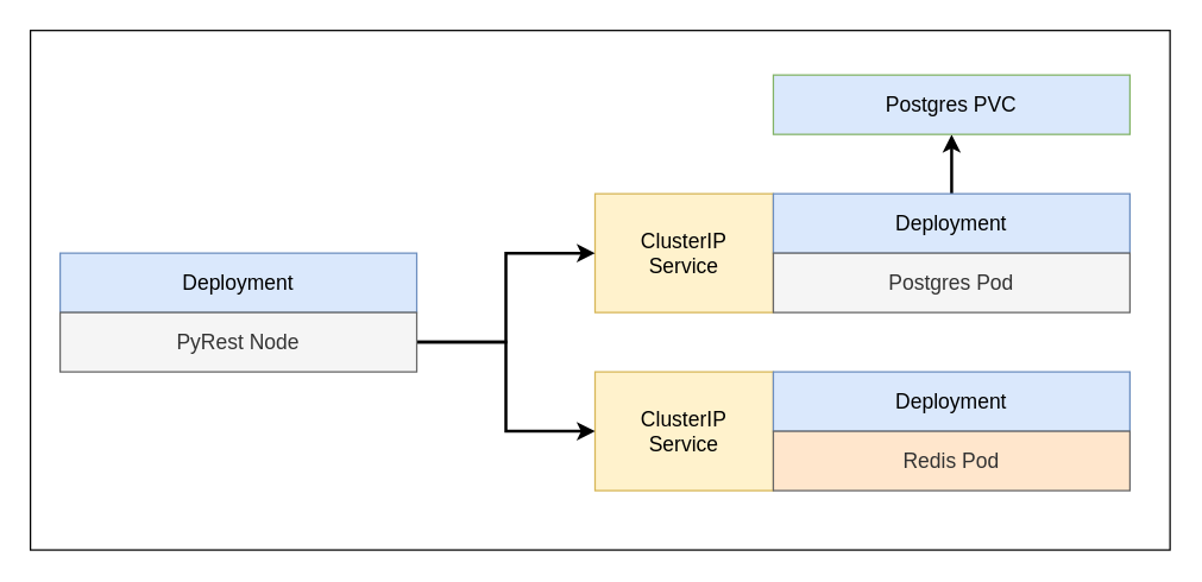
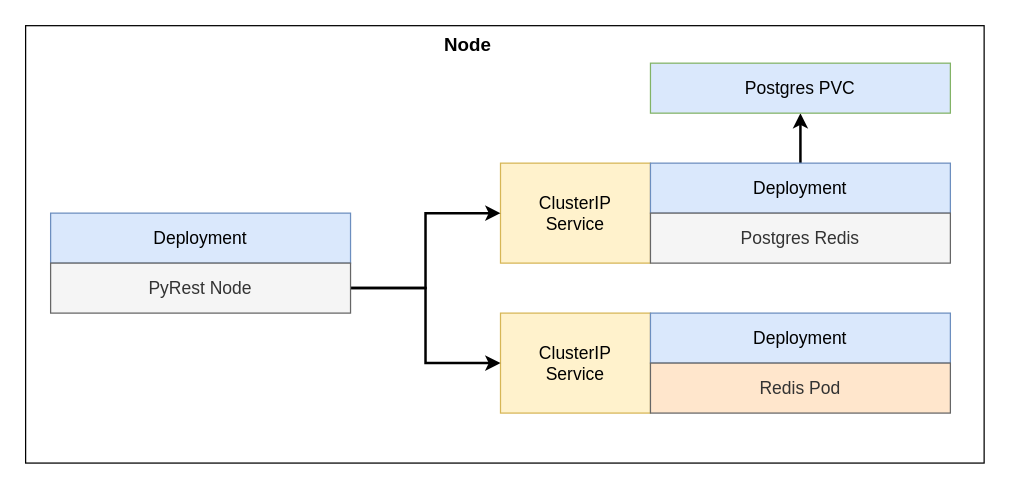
  <mxCell id="0" />
  <mxCell id="1" parent="0" />
  <mxCell id="2" value="" style="rounded=0;whiteSpace=wrap;html=1;" vertex="1" parent="1"><mxGeometry x="20" y="20" width="767" height="350" as="geometry" /></mxCell>
  <mxCell id="3" value="&lt;font style=&quot;font-size: 14px;&quot;&gt;ClusterIP&lt;br&gt;Service&lt;/font&gt;" style="rounded=0;whiteSpace=wrap;html=1;fillColor=#fff2cc;strokeColor=#d6b656;" vertex="1" parent="1"><mxGeometry x="400" y="130" width="120" height="80" as="geometry" /></mxCell>
  <mxCell id="4" style="edgeStyle=orthogonalEdgeStyle;rounded=0;orthogonalLoop=1;jettySize=auto;html=1;exitX=0.5;exitY=0;exitDx=0;exitDy=0;entryX=0.5;entryY=1;entryDx=0;entryDy=0;strokeWidth=2;" edge="1" parent="1" source="5" target="10"><mxGeometry relative="1" as="geometry" /></mxCell>
  <mxCell id="5" value="&lt;span style=&quot;font-size: 14px;&quot;&gt;Deployment&lt;/span&gt;" style="rounded=0;whiteSpace=wrap;html=1;fillColor=#dae8fc;strokeColor=#6c8ebf;" vertex="1" parent="1"><mxGeometry x="520" y="130" width="240" height="40" as="geometry" /></mxCell>
- <mxCell id="6" value="&lt;span style=&quot;font-size: 14px;&quot;&gt;Postgres Pod&lt;/span&gt;" style="rounded=0;whiteSpace=wrap;html=1;fillColor=#f5f5f5;fontColor=#333333;strokeColor=#666666;" vertex="1" parent="1"><mxGeometry x="520" y="170" width="240" height="40" as="geometry" /></mxCell>
+ <mxCell id="6" value="&lt;span style=&quot;font-size: 14px;&quot;&gt;Postgres Redis&lt;/span&gt;" style="rounded=0;whiteSpace=wrap;html=1;fillColor=#f5f5f5;fontColor=#333333;strokeColor=#666666;" vertex="1" parent="1"><mxGeometry x="520" y="170" width="240" height="40" as="geometry" /></mxCell>
  <mxCell id="7" value="&lt;font style=&quot;font-size: 14px;&quot;&gt;ClusterIP&lt;br&gt;Service&lt;/font&gt;" style="rounded=0;whiteSpace=wrap;html=1;fillColor=#fff2cc;strokeColor=#d6b656;" vertex="1" parent="1"><mxGeometry x="400" y="250" width="120" height="80" as="geometry" /></mxCell>
  <mxCell id="8" value="&lt;span style=&quot;font-size: 14px;&quot;&gt;Deployment&lt;/span&gt;" style="rounded=0;whiteSpace=wrap;html=1;fillColor=#dae8fc;strokeColor=#6c8ebf;" vertex="1" parent="1"><mxGeometry x="520" y="250" width="240" height="40" as="geometry" /></mxCell>
  <mxCell id="9" value="&lt;span style=&quot;font-size: 14px;&quot;&gt;Redis Pod&lt;/span&gt;" style="rounded=0;whiteSpace=wrap;html=1;fillColor=#ffe6cc;fontColor=#333333;strokeColor=#666666;" vertex="1" parent="1"><mxGeometry x="520" y="290" width="240" height="40" as="geometry" /></mxCell>
  <mxCell id="10" value="&lt;span style=&quot;font-size: 14px;&quot;&gt;Postgres PVC&lt;/span&gt;" style="rounded=0;whiteSpace=wrap;html=1;fillColor=#dae8fc;strokeColor=#82b366;" vertex="1" parent="1"><mxGeometry x="520" y="50" width="240" height="40" as="geometry" /></mxCell>
  <mxCell id="11" value="&lt;span style=&quot;font-size: 14px;&quot;&gt;Deployment&lt;/span&gt;" style="rounded=0;whiteSpace=wrap;html=1;fillColor=#dae8fc;strokeColor=#6c8ebf;" vertex="1" parent="1"><mxGeometry x="40" y="170" width="240" height="40" as="geometry" /></mxCell>
  <mxCell id="12" style="edgeStyle=orthogonalEdgeStyle;rounded=0;orthogonalLoop=1;jettySize=auto;html=1;exitX=1;exitY=0.5;exitDx=0;exitDy=0;entryX=0;entryY=0.5;entryDx=0;entryDy=0;strokeWidth=2;" edge="1" parent="1" source="14" target="3"><mxGeometry relative="1" as="geometry" /></mxCell>
  <mxCell id="13" style="edgeStyle=orthogonalEdgeStyle;rounded=0;orthogonalLoop=1;jettySize=auto;html=1;exitX=1;exitY=0.5;exitDx=0;exitDy=0;entryX=0;entryY=0.5;entryDx=0;entryDy=0;strokeWidth=2;" edge="1" parent="1" source="14" target="7"><mxGeometry relative="1" as="geometry" /></mxCell>
  <mxCell id="14" value="&lt;span style=&quot;font-size: 14px;&quot;&gt;PyRest Node&lt;/span&gt;" style="rounded=0;whiteSpace=wrap;html=1;fillColor=#f5f5f5;fontColor=#333333;strokeColor=#666666;" vertex="1" parent="1"><mxGeometry x="40" y="210" width="240" height="40" as="geometry" /></mxCell>
+ <mxCell id="15" value="&lt;font style=&quot;font-size: 15px;&quot;&gt;&lt;b&gt;Node&lt;/b&gt;&lt;/font&gt;" style="text;html=1;strokeColor=none;fillColor=none;align=center;verticalAlign=middle;whiteSpace=wrap;rounded=0;" vertex="1" parent="1"><mxGeometry x="344" y="20" width="60" height="30" as="geometry" /></mxCell>
